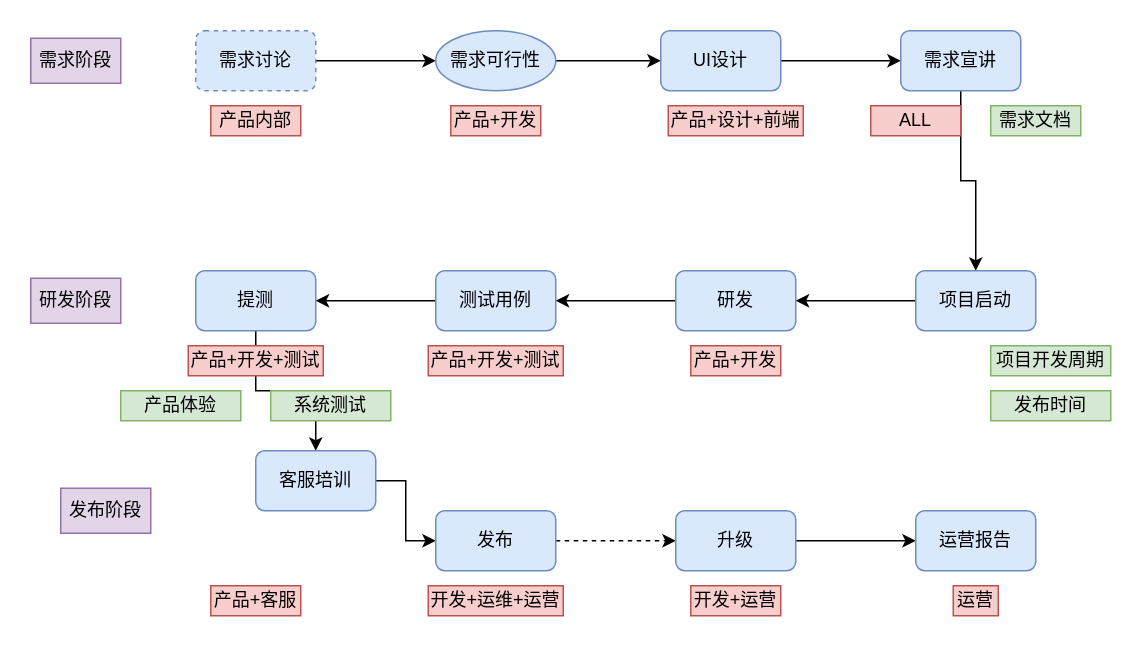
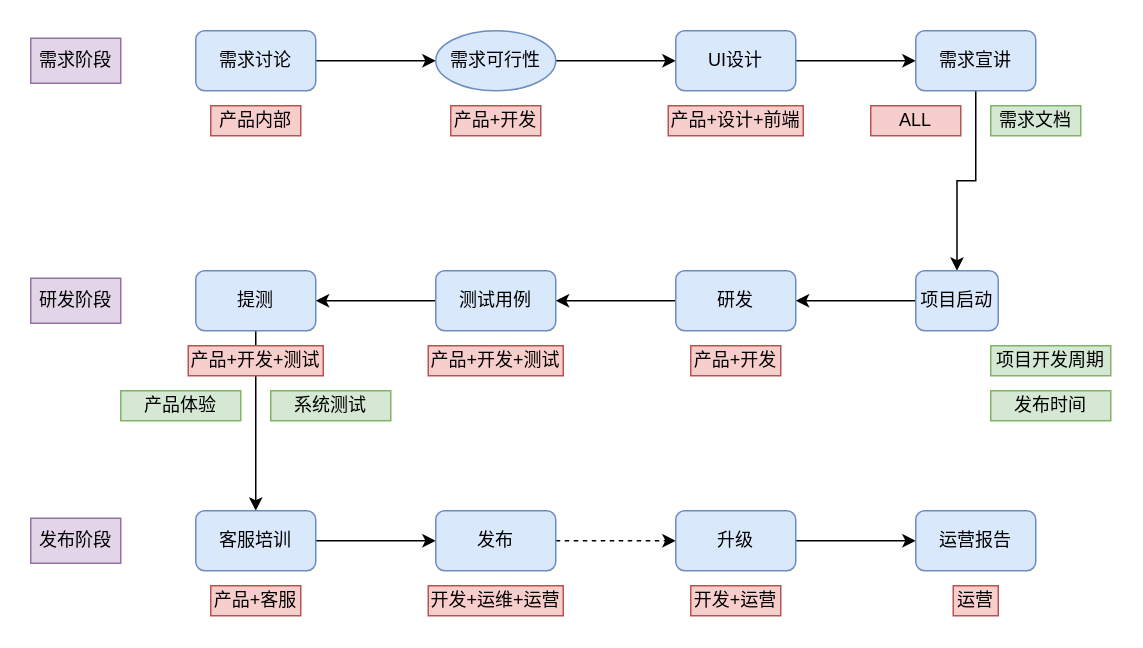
  <mxCell id="0" />
  <mxCell id="1" parent="0" />
  <mxCell id="2" style="edgeStyle=orthogonalEdgeStyle;rounded=0;orthogonalLoop=1;jettySize=auto;html=1;exitX=1;exitY=0.5;exitDx=0;exitDy=0;entryX=0;entryY=0.5;entryDx=0;entryDy=0;" edge="1" parent="1" source="3" target="5"><mxGeometry relative="1" as="geometry" /></mxCell>
- <mxCell id="3" value="需求讨论" style="rounded=1;whiteSpace=wrap;html=1;fillColor=#dae8fc;strokeColor=#6c8ebf;dashed=1;" vertex="1" parent="1"><mxGeometry x="130" y="20" width="80" height="40" as="geometry" /></mxCell>
+ <mxCell id="3" value="需求讨论" style="rounded=1;whiteSpace=wrap;html=1;fillColor=#dae8fc;strokeColor=#6c8ebf;" vertex="1" parent="1"><mxGeometry x="130" y="20" width="80" height="40" as="geometry" /></mxCell>
  <mxCell id="4" style="edgeStyle=orthogonalEdgeStyle;rounded=0;orthogonalLoop=1;jettySize=auto;html=1;exitX=1;exitY=0.5;exitDx=0;exitDy=0;entryX=0;entryY=0.5;entryDx=0;entryDy=0;" edge="1" parent="1" source="5" target="7"><mxGeometry relative="1" as="geometry" /></mxCell>
  <mxCell id="5" value="需求可行性" style="ellipse;whiteSpace=wrap;html=1;fillColor=#dae8fc;strokeColor=#6c8ebf;" vertex="1" parent="1"><mxGeometry x="290" y="20" width="80" height="40" as="geometry" /></mxCell>
  <mxCell id="6" style="edgeStyle=orthogonalEdgeStyle;rounded=0;orthogonalLoop=1;jettySize=auto;html=1;exitX=1;exitY=0.5;exitDx=0;exitDy=0;entryX=0;entryY=0.5;entryDx=0;entryDy=0;" edge="1" parent="1" source="7" target="9"><mxGeometry relative="1" as="geometry" /></mxCell>
- <mxCell id="7" value="UI设计" style="rounded=1;whiteSpace=wrap;html=1;fillColor=#dae8fc;strokeColor=#6c8ebf;" vertex="1" parent="1"><mxGeometry x="440" y="20" width="80" height="40" as="geometry" /></mxCell>
+ <mxCell id="7" value="UI设计" style="rounded=1;whiteSpace=wrap;html=1;fillColor=#dae8fc;strokeColor=#6c8ebf;" vertex="1" parent="1"><mxGeometry x="450" y="20" width="80" height="40" as="geometry" /></mxCell>
  <mxCell id="8" style="edgeStyle=orthogonalEdgeStyle;rounded=0;orthogonalLoop=1;jettySize=auto;html=1;exitX=0.5;exitY=1;exitDx=0;exitDy=0;entryX=0.5;entryY=0;entryDx=0;entryDy=0;" edge="1" parent="1" source="9" target="15"><mxGeometry relative="1" as="geometry" /></mxCell>
- <mxCell id="9" value="需求宣讲" style="rounded=1;whiteSpace=wrap;html=1;fillColor=#dae8fc;strokeColor=#6c8ebf;" vertex="1" parent="1"><mxGeometry x="600" y="20" width="80" height="40" as="geometry" /></mxCell>
+ <mxCell id="9" value="需求宣讲" style="rounded=1;whiteSpace=wrap;html=1;fillColor=#dae8fc;strokeColor=#6c8ebf;" vertex="1" parent="1"><mxGeometry x="610" y="20" width="80" height="40" as="geometry" /></mxCell>
  <mxCell id="10" value="产品内部" style="text;html=1;strokeColor=#b85450;fillColor=#f8cecc;align=center;verticalAlign=middle;whiteSpace=wrap;rounded=0;" vertex="1" parent="1"><mxGeometry x="140" y="70" width="60" height="20" as="geometry" /></mxCell>
  <mxCell id="11" value="产品+开发" style="text;html=1;strokeColor=#b85450;fillColor=#f8cecc;align=center;verticalAlign=middle;whiteSpace=wrap;rounded=0;" vertex="1" parent="1"><mxGeometry x="300" y="70" width="60" height="20" as="geometry" /></mxCell>
  <mxCell id="12" value="产品+设计+前端" style="text;html=1;strokeColor=#b85450;fillColor=#f8cecc;align=center;verticalAlign=middle;whiteSpace=wrap;rounded=0;" vertex="1" parent="1"><mxGeometry x="445" y="70" width="90" height="20" as="geometry" /></mxCell>
  <mxCell id="13" value="ALL" style="text;html=1;strokeColor=#b85450;fillColor=#f8cecc;align=center;verticalAlign=middle;whiteSpace=wrap;rounded=0;" vertex="1" parent="1"><mxGeometry x="580" y="70" width="60" height="20" as="geometry" /></mxCell>
  <mxCell id="14" style="edgeStyle=orthogonalEdgeStyle;rounded=0;orthogonalLoop=1;jettySize=auto;html=1;exitX=0;exitY=0.5;exitDx=0;exitDy=0;entryX=1;entryY=0.5;entryDx=0;entryDy=0;" edge="1" parent="1" source="15" target="20"><mxGeometry relative="1" as="geometry" /></mxCell>
- <mxCell id="15" value="项目启动" style="rounded=1;whiteSpace=wrap;html=1;fillColor=#dae8fc;strokeColor=#6c8ebf;" vertex="1" parent="1"><mxGeometry x="610" y="180" width="80" height="40" as="geometry" /></mxCell>
+ <mxCell id="15" value="项目启动" style="rounded=1;whiteSpace=wrap;html=1;fillColor=#dae8fc;strokeColor=#6c8ebf;" vertex="1" parent="1"><mxGeometry x="610" y="180" width="55" height="40" as="geometry" /></mxCell>
  <mxCell id="16" value="需求文档" style="text;html=1;strokeColor=#82b366;fillColor=#d5e8d4;align=center;verticalAlign=middle;whiteSpace=wrap;rounded=0;" vertex="1" parent="1"><mxGeometry x="660" y="70" width="60" height="20" as="geometry" /></mxCell>
  <mxCell id="17" value="项目开发周期" style="text;html=1;strokeColor=#82b366;fillColor=#d5e8d4;align=center;verticalAlign=middle;whiteSpace=wrap;rounded=0;" vertex="1" parent="1"><mxGeometry x="660" y="230" width="80" height="20" as="geometry" /></mxCell>
  <mxCell id="18" value="发布时间" style="text;html=1;strokeColor=#82b366;fillColor=#d5e8d4;align=center;verticalAlign=middle;whiteSpace=wrap;rounded=0;" vertex="1" parent="1"><mxGeometry x="660" y="260" width="80" height="20" as="geometry" /></mxCell>
  <mxCell id="19" style="edgeStyle=orthogonalEdgeStyle;rounded=0;orthogonalLoop=1;jettySize=auto;html=1;exitX=0;exitY=0.5;exitDx=0;exitDy=0;entryX=1;entryY=0.5;entryDx=0;entryDy=0;" edge="1" parent="1" source="20" target="23"><mxGeometry relative="1" as="geometry" /></mxCell>
  <mxCell id="20" value="研发" style="rounded=1;whiteSpace=wrap;html=1;fillColor=#dae8fc;strokeColor=#6c8ebf;" vertex="1" parent="1"><mxGeometry x="450" y="180" width="80" height="40" as="geometry" /></mxCell>
  <mxCell id="21" value="产品+开发" style="text;html=1;strokeColor=#b85450;fillColor=#f8cecc;align=center;verticalAlign=middle;whiteSpace=wrap;rounded=0;" vertex="1" parent="1"><mxGeometry x="460" y="230" width="60" height="20" as="geometry" /></mxCell>
  <mxCell id="22" style="edgeStyle=orthogonalEdgeStyle;rounded=0;orthogonalLoop=1;jettySize=auto;html=1;exitX=0;exitY=0.5;exitDx=0;exitDy=0;entryX=1;entryY=0.5;entryDx=0;entryDy=0;" edge="1" parent="1" source="23" target="26"><mxGeometry relative="1" as="geometry" /></mxCell>
  <mxCell id="23" value="测试用例" style="rounded=1;whiteSpace=wrap;html=1;fillColor=#dae8fc;strokeColor=#6c8ebf;" vertex="1" parent="1"><mxGeometry x="290" y="180" width="80" height="40" as="geometry" /></mxCell>
  <mxCell id="24" value="产品+开发+测试" style="text;html=1;strokeColor=#b85450;fillColor=#f8cecc;align=center;verticalAlign=middle;whiteSpace=wrap;rounded=0;" vertex="1" parent="1"><mxGeometry x="285" y="230" width="90" height="20" as="geometry" /></mxCell>
  <mxCell id="25" style="edgeStyle=orthogonalEdgeStyle;rounded=0;orthogonalLoop=1;jettySize=auto;html=1;exitX=0.5;exitY=1;exitDx=0;exitDy=0;" edge="1" parent="1" source="26" target="31"><mxGeometry relative="1" as="geometry" /></mxCell>
  <mxCell id="26" value="提测" style="rounded=1;whiteSpace=wrap;html=1;fillColor=#dae8fc;strokeColor=#6c8ebf;" vertex="1" parent="1"><mxGeometry x="130" y="180" width="80" height="40" as="geometry" /></mxCell>
  <mxCell id="27" value="产品+开发+测试" style="text;html=1;strokeColor=#b85450;fillColor=#f8cecc;align=center;verticalAlign=middle;whiteSpace=wrap;rounded=0;" vertex="1" parent="1"><mxGeometry x="125" y="230" width="90" height="20" as="geometry" /></mxCell>
  <mxCell id="28" value="产品体验" style="text;html=1;strokeColor=#82b366;fillColor=#d5e8d4;align=center;verticalAlign=middle;whiteSpace=wrap;rounded=0;" vertex="1" parent="1"><mxGeometry x="80" y="260" width="80" height="20" as="geometry" /></mxCell>
  <mxCell id="29" value="系统测试" style="text;html=1;strokeColor=#82b366;fillColor=#d5e8d4;align=center;verticalAlign=middle;whiteSpace=wrap;rounded=0;" vertex="1" parent="1"><mxGeometry x="180" y="260" width="80" height="20" as="geometry" /></mxCell>
  <mxCell id="30" style="edgeStyle=orthogonalEdgeStyle;rounded=0;orthogonalLoop=1;jettySize=auto;html=1;exitX=1;exitY=0.5;exitDx=0;exitDy=0;" edge="1" parent="1" source="31" target="34"><mxGeometry relative="1" as="geometry" /></mxCell>
- <mxCell id="31" value="客服培训" style="rounded=1;whiteSpace=wrap;html=1;fillColor=#dae8fc;strokeColor=#6c8ebf;" vertex="1" parent="1"><mxGeometry x="170" y="300" width="80" height="40" as="geometry" /></mxCell>
+ <mxCell id="31" value="客服培训" style="rounded=1;whiteSpace=wrap;html=1;fillColor=#dae8fc;strokeColor=#6c8ebf;" vertex="1" parent="1"><mxGeometry x="130" y="340" width="80" height="40" as="geometry" /></mxCell>
  <mxCell id="32" value="产品+客服" style="text;html=1;strokeColor=#b85450;fillColor=#f8cecc;align=center;verticalAlign=middle;whiteSpace=wrap;rounded=0;" vertex="1" parent="1"><mxGeometry x="140" y="390" width="60" height="20" as="geometry" /></mxCell>
  <mxCell id="33" style="edgeStyle=orthogonalEdgeStyle;rounded=0;orthogonalLoop=1;jettySize=auto;html=1;exitX=1;exitY=0.5;exitDx=0;exitDy=0;dashed=1;" edge="1" parent="1" source="34" target="37"><mxGeometry relative="1" as="geometry" /></mxCell>
  <mxCell id="34" value="发布" style="rounded=1;whiteSpace=wrap;html=1;fillColor=#dae8fc;strokeColor=#6c8ebf;" vertex="1" parent="1"><mxGeometry x="290" y="340" width="80" height="40" as="geometry" /></mxCell>
  <mxCell id="35" value="开发+运维+运营" style="text;html=1;strokeColor=#b85450;fillColor=#f8cecc;align=center;verticalAlign=middle;whiteSpace=wrap;rounded=0;" vertex="1" parent="1"><mxGeometry x="285" y="390" width="90" height="20" as="geometry" /></mxCell>
  <mxCell id="36" style="edgeStyle=orthogonalEdgeStyle;rounded=0;orthogonalLoop=1;jettySize=auto;html=1;exitX=1;exitY=0.5;exitDx=0;exitDy=0;entryX=0;entryY=0.5;entryDx=0;entryDy=0;" edge="1" parent="1" source="37" target="39"><mxGeometry relative="1" as="geometry" /></mxCell>
  <mxCell id="37" value="升级" style="rounded=1;whiteSpace=wrap;html=1;fillColor=#dae8fc;strokeColor=#6c8ebf;" vertex="1" parent="1"><mxGeometry x="450" y="340" width="80" height="40" as="geometry" /></mxCell>
  <mxCell id="38" value="开发+运营" style="text;html=1;strokeColor=#b85450;fillColor=#f8cecc;align=center;verticalAlign=middle;whiteSpace=wrap;rounded=0;" vertex="1" parent="1"><mxGeometry x="460" y="390" width="60" height="20" as="geometry" /></mxCell>
  <mxCell id="39" value="运营报告" style="rounded=1;whiteSpace=wrap;html=1;fillColor=#dae8fc;strokeColor=#6c8ebf;" vertex="1" parent="1"><mxGeometry x="610" y="340" width="80" height="40" as="geometry" /></mxCell>
  <mxCell id="40" value="运营" style="text;html=1;strokeColor=#b85450;fillColor=#f8cecc;align=center;verticalAlign=middle;whiteSpace=wrap;rounded=0;" vertex="1" parent="1"><mxGeometry x="635" y="390" width="30" height="20" as="geometry" /></mxCell>
  <mxCell id="41" value="需求阶段" style="text;html=1;strokeColor=#9673a6;fillColor=#e1d5e7;align=center;verticalAlign=middle;whiteSpace=wrap;rounded=0;" vertex="1" parent="1"><mxGeometry x="20" y="25" width="60" height="30" as="geometry" /></mxCell>
  <mxCell id="42" value="研发阶段" style="text;html=1;strokeColor=#9673a6;fillColor=#e1d5e7;align=center;verticalAlign=middle;whiteSpace=wrap;rounded=0;" vertex="1" parent="1"><mxGeometry x="20" y="185" width="60" height="30" as="geometry" /></mxCell>
- <mxCell id="43" value="发布阶段" style="text;html=1;strokeColor=#9673a6;fillColor=#e1d5e7;align=center;verticalAlign=middle;whiteSpace=wrap;rounded=0;" vertex="1" parent="1"><mxGeometry x="40" y="325" width="60" height="30" as="geometry" /></mxCell>
+ <mxCell id="43" value="发布阶段" style="text;html=1;strokeColor=#9673a6;fillColor=#e1d5e7;align=center;verticalAlign=middle;whiteSpace=wrap;rounded=0;" vertex="1" parent="1"><mxGeometry x="20" y="345" width="60" height="30" as="geometry" /></mxCell>
